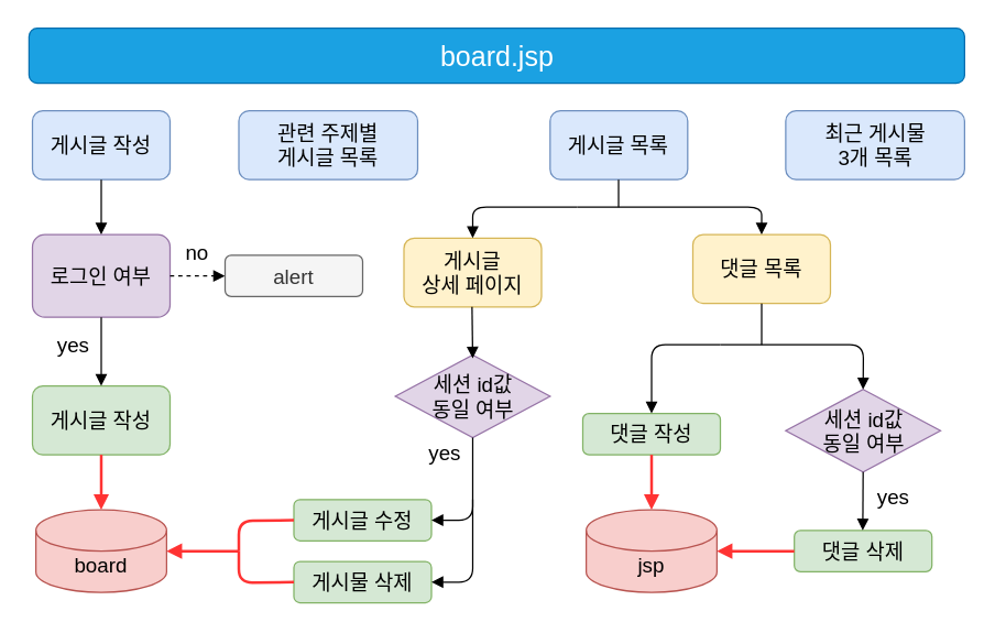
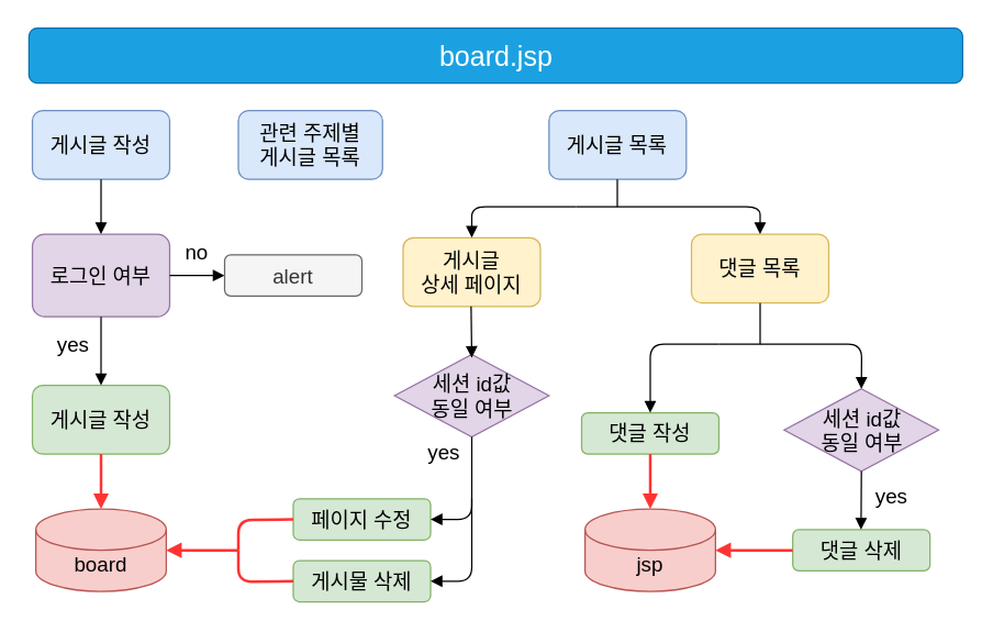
  <mxCell id="0" />
  <mxCell id="1" parent="0" />
  <mxCell id="2" value="board.jsp" style="rounded=1;whiteSpace=wrap;html=1;fontSize=20;fillColor=#1ba1e2;strokeColor=#006EAF;fontColor=#ffffff;" vertex="1" parent="1"><mxGeometry x="20.5" y="20" width="680" height="40" as="geometry" /></mxCell>
  <mxCell id="3" value="게시글 목록" style="rounded=1;whiteSpace=wrap;html=1;fontSize=15;fillColor=#dae8fc;strokeColor=#6c8ebf;" vertex="1" parent="1"><mxGeometry x="399.25" y="80" width="100" height="50" as="geometry" /></mxCell>
  <mxCell id="4" value="게시글 작성" style="rounded=1;whiteSpace=wrap;html=1;fontSize=15;fillColor=#dae8fc;strokeColor=#6c8ebf;" vertex="1" parent="1"><mxGeometry x="23" y="80" width="100" height="50" as="geometry" /></mxCell>
- <mxCell id="5" value="게시글 수정" style="rounded=1;whiteSpace=wrap;html=1;fontSize=15;fillColor=#d5e8d4;strokeColor=#82b366;" vertex="1" parent="1"><mxGeometry x="213" y="362.5" width="100" height="30" as="geometry" /></mxCell>
- <mxCell id="6" value="관련 주제별&lt;br&gt;게시글 목록" style="rounded=1;whiteSpace=wrap;html=1;fontSize=15;fillColor=#dae8fc;strokeColor=#6c8ebf;" vertex="1" parent="1"><mxGeometry x="173" y="80" width="130" height="50" as="geometry" /></mxCell>
+ <mxCell id="5" value="페이지 수정" style="rounded=1;whiteSpace=wrap;html=1;fontSize=15;fillColor=#d5e8d4;strokeColor=#82b366;" vertex="1" parent="1"><mxGeometry x="213" y="362.5" width="100" height="30" as="geometry" /></mxCell>
+ <mxCell id="6" value="관련 주제별&lt;br&gt;게시글 목록" style="rounded=1;whiteSpace=wrap;html=1;fontSize=15;fillColor=#dae8fc;strokeColor=#6c8ebf;" vertex="1" parent="1"><mxGeometry x="173" y="80" width="105" height="50" as="geometry" /></mxCell>
  <mxCell id="7" value="게시물 삭제" style="rounded=1;whiteSpace=wrap;html=1;fontSize=15;fillColor=#d5e8d4;strokeColor=#82b366;" vertex="1" parent="1"><mxGeometry x="213" y="407.5" width="100" height="30" as="geometry" /></mxCell>
  <mxCell id="8" value="댓글 작성" style="rounded=1;whiteSpace=wrap;html=1;fontSize=15;fillColor=#d5e8d4;strokeColor=#82b366;" vertex="1" parent="1"><mxGeometry x="423" y="300" width="100" height="30" as="geometry" /></mxCell>
  <mxCell id="9" value="댓글 삭제" style="rounded=1;whiteSpace=wrap;html=1;fontSize=15;fillColor=#d5e8d4;strokeColor=#82b366;" vertex="1" parent="1"><mxGeometry x="576.75" y="385" width="100" height="30" as="geometry" /></mxCell>
  <mxCell id="10" value="게시글&lt;br&gt;상세 페이지" style="rounded=1;whiteSpace=wrap;html=1;fontSize=15;fillColor=#fff2cc;strokeColor=#d6b656;" vertex="1" parent="1"><mxGeometry x="293" y="172.5" width="100" height="50" as="geometry" /></mxCell>
- <mxCell id="11" value="최근 게시물&lt;br&gt;3개 목록" style="rounded=1;whiteSpace=wrap;html=1;fontSize=15;fillColor=#dae8fc;strokeColor=#6c8ebf;" vertex="1" parent="1"><mxGeometry x="570.5" y="80" width="130" height="50" as="geometry" /></mxCell>
  <mxCell id="12" value="로그인 여부" style="whiteSpace=wrap;html=1;fontSize=15;fillColor=#e1d5e7;strokeColor=#9673a6;rounded=1;" vertex="1" parent="1"><mxGeometry x="23" y="170" width="100" height="60" as="geometry" /></mxCell>
  <mxCell id="13" value="세션 id값&lt;br&gt;동일 여부" style="rhombus;whiteSpace=wrap;html=1;fontSize=15;fillColor=#e1d5e7;strokeColor=#9673a6;" vertex="1" parent="1"><mxGeometry x="286.75" y="257.5" width="112.5" height="60" as="geometry" /></mxCell>
  <mxCell id="14" value="" style="shape=cylinder3;whiteSpace=wrap;html=1;boundedLbl=1;backgroundOutline=1;size=15;fillColor=#f8cecc;strokeColor=#b85450;" vertex="1" parent="1"><mxGeometry x="25.5" y="370" width="95" height="60" as="geometry" /></mxCell>
  <mxCell id="15" value="board" style="text;html=1;fillColor=none;align=center;verticalAlign=middle;whiteSpace=wrap;rounded=0;fontSize=15;" vertex="1" parent="1"><mxGeometry x="63" y="405" width="20" height="10" as="geometry" /></mxCell>
  <mxCell id="16" value="no" style="text;html=1;fillColor=none;align=center;verticalAlign=middle;whiteSpace=wrap;rounded=0;fontSize=15;" vertex="1" parent="1"><mxGeometry x="133" y="172.5" width="20" height="20" as="geometry" /></mxCell>
- <mxCell id="17" value="" style="endArrow=block;html=1;endFill=1;exitX=1;exitY=0.5;exitDx=0;exitDy=0;entryX=0;entryY=0.5;entryDx=0;entryDy=0;dashed=1;" edge="1" parent="1" source="12" target="18"><mxGeometry width="50" height="50" relative="1" as="geometry"><mxPoint x="423" y="200" as="sourcePoint" /><mxPoint x="253" y="200" as="targetPoint" /></mxGeometry></mxCell>
+ <mxCell id="17" value="" style="endArrow=block;html=1;endFill=1;exitX=1;exitY=0.5;exitDx=0;exitDy=0;entryX=0;entryY=0.5;entryDx=0;entryDy=0;" edge="1" parent="1" source="12" target="18"><mxGeometry width="50" height="50" relative="1" as="geometry"><mxPoint x="423" y="200" as="sourcePoint" /><mxPoint x="253" y="200" as="targetPoint" /></mxGeometry></mxCell>
  <mxCell id="18" value="alert" style="rounded=1;whiteSpace=wrap;html=1;fontSize=15;fillColor=#f5f5f5;strokeColor=#666666;fontColor=#333333;" vertex="1" parent="1"><mxGeometry x="163" y="185" width="100" height="30" as="geometry" /></mxCell>
  <mxCell id="19" value="" style="endArrow=block;html=1;endFill=1;exitX=0.5;exitY=1;exitDx=0;exitDy=0;entryX=0.5;entryY=0;entryDx=0;entryDy=0;" edge="1" parent="1" source="4" target="12"><mxGeometry width="50" height="50" relative="1" as="geometry"><mxPoint x="33" y="200" as="sourcePoint" /><mxPoint x="-37" y="200" as="targetPoint" /></mxGeometry></mxCell>
  <mxCell id="20" value="게시글 작성" style="rounded=1;whiteSpace=wrap;html=1;fontSize=15;fillColor=#d5e8d4;strokeColor=#82b366;" vertex="1" parent="1"><mxGeometry x="23" y="280" width="100" height="50" as="geometry" /></mxCell>
  <mxCell id="21" value="" style="endArrow=block;html=1;endFill=1;exitX=0.5;exitY=1;exitDx=0;exitDy=0;entryX=0.5;entryY=0;entryDx=0;entryDy=0;" edge="1" parent="1" source="12" target="20"><mxGeometry width="50" height="50" relative="1" as="geometry"><mxPoint x="83" y="140" as="sourcePoint" /><mxPoint x="83" y="180" as="targetPoint" /></mxGeometry></mxCell>
  <mxCell id="22" value="" style="endArrow=block;html=1;endFill=1;exitX=0.5;exitY=1;exitDx=0;exitDy=0;entryX=0.5;entryY=0;entryDx=0;entryDy=0;entryPerimeter=0;strokeColor=#FF3333;strokeWidth=2;" edge="1" parent="1" source="20" target="14"><mxGeometry width="50" height="50" relative="1" as="geometry"><mxPoint x="83" y="260" as="sourcePoint" /><mxPoint x="83" y="290" as="targetPoint" /></mxGeometry></mxCell>
  <mxCell id="23" value="yes" style="text;html=1;fillColor=none;align=center;verticalAlign=middle;whiteSpace=wrap;rounded=0;fontSize=15;" vertex="1" parent="1"><mxGeometry x="43" y="240" width="20" height="20" as="geometry" /></mxCell>
  <mxCell id="24" value="댓글 목록" style="rounded=1;whiteSpace=wrap;html=1;fontSize=15;fillColor=#fff2cc;strokeColor=#d6b656;" vertex="1" parent="1"><mxGeometry x="503" y="170" width="100" height="50" as="geometry" /></mxCell>
  <mxCell id="25" value="yes" style="text;html=1;fillColor=none;align=center;verticalAlign=middle;whiteSpace=wrap;rounded=0;fontSize=15;" vertex="1" parent="1"><mxGeometry x="313" y="317.5" width="20" height="20" as="geometry" /></mxCell>
  <mxCell id="26" value="세션 id값&lt;br&gt;동일 여부" style="rhombus;whiteSpace=wrap;html=1;fontSize=15;fillColor=#e1d5e7;strokeColor=#9673a6;" vertex="1" parent="1"><mxGeometry x="570.5" y="282.5" width="112.5" height="60" as="geometry" /></mxCell>
  <mxCell id="27" value="" style="endArrow=block;html=1;endFill=1;exitX=0.5;exitY=1;exitDx=0;exitDy=0;entryX=1;entryY=0.5;entryDx=0;entryDy=0;" edge="1" parent="1" source="13" target="5"><mxGeometry width="50" height="50" relative="1" as="geometry"><mxPoint x="-7" y="122.5" as="sourcePoint" /><mxPoint x="-7" y="162.5" as="targetPoint" /><Array as="points"><mxPoint x="343" y="377.5" /></Array></mxGeometry></mxCell>
  <mxCell id="28" value="" style="endArrow=block;html=1;endFill=1;exitX=0.5;exitY=1;exitDx=0;exitDy=0;entryX=1;entryY=0.5;entryDx=0;entryDy=0;" edge="1" parent="1"><mxGeometry width="50" height="50" relative="1" as="geometry"><mxPoint x="343" y="362.5" as="sourcePoint" /><mxPoint x="313" y="422.5" as="targetPoint" /><Array as="points"><mxPoint x="343" y="422.5" /></Array></mxGeometry></mxCell>
  <mxCell id="29" value="yes" style="text;html=1;fillColor=none;align=center;verticalAlign=middle;whiteSpace=wrap;rounded=0;fontSize=15;" vertex="1" parent="1"><mxGeometry x="638.5" y="350" width="20" height="20" as="geometry" /></mxCell>
  <mxCell id="30" value="" style="endArrow=block;html=1;endFill=1;exitX=0.5;exitY=1;exitDx=0;exitDy=0;" edge="1" parent="1" source="26"><mxGeometry width="50" height="50" relative="1" as="geometry"><mxPoint x="540.5" y="355" as="sourcePoint" /><mxPoint x="626.5" y="385" as="targetPoint" /></mxGeometry></mxCell>
  <mxCell id="31" value="" style="endArrow=none;html=1;endFill=0;exitX=0;exitY=0.5;exitDx=0;exitDy=0;strokeColor=#FF3333;strokeWidth=2;" edge="1" parent="1" source="5"><mxGeometry width="50" height="50" relative="1" as="geometry"><mxPoint x="83" y="340" as="sourcePoint" /><mxPoint x="173" y="400" as="targetPoint" /><Array as="points"><mxPoint x="173" y="378" /></Array></mxGeometry></mxCell>
  <mxCell id="32" value="" style="endArrow=none;html=1;endFill=0;exitX=0;exitY=0.5;exitDx=0;exitDy=0;strokeColor=#FF3333;strokeWidth=2;" edge="1" parent="1" source="7"><mxGeometry width="50" height="50" relative="1" as="geometry"><mxPoint x="223" y="387.5" as="sourcePoint" /><mxPoint x="173" y="400" as="targetPoint" /><Array as="points"><mxPoint x="173" y="423" /></Array></mxGeometry></mxCell>
  <mxCell id="33" value="" style="endArrow=block;html=1;endFill=1;entryX=1;entryY=0.5;entryDx=0;entryDy=0;entryPerimeter=0;strokeColor=#FF3333;strokeWidth=2;" edge="1" parent="1" target="14"><mxGeometry width="50" height="50" relative="1" as="geometry"><mxPoint x="173" y="400" as="sourcePoint" /><mxPoint x="83" y="380" as="targetPoint" /></mxGeometry></mxCell>
  <mxCell id="34" value="" style="shape=cylinder3;whiteSpace=wrap;html=1;boundedLbl=1;backgroundOutline=1;size=15;fillColor=#f8cecc;strokeColor=#b85450;" vertex="1" parent="1"><mxGeometry x="425.5" y="370" width="95" height="60" as="geometry" /></mxCell>
  <mxCell id="35" value="jsp" style="text;html=1;fillColor=none;align=center;verticalAlign=middle;whiteSpace=wrap;rounded=0;fontSize=15;" vertex="1" parent="1"><mxGeometry x="463" y="405" width="20" height="10" as="geometry" /></mxCell>
  <mxCell id="36" value="" style="endArrow=block;html=1;endFill=1;exitX=0.5;exitY=1;exitDx=0;exitDy=0;strokeColor=#FF3333;strokeWidth=2;entryX=0.5;entryY=0;entryDx=0;entryDy=0;entryPerimeter=0;" edge="1" parent="1" source="8" target="34"><mxGeometry width="50" height="50" relative="1" as="geometry"><mxPoint x="83" y="340" as="sourcePoint" /><mxPoint x="473" y="360" as="targetPoint" /></mxGeometry></mxCell>
  <mxCell id="37" value="" style="endArrow=block;html=1;endFill=1;exitX=0.5;exitY=1;exitDx=0;exitDy=0;" edge="1" parent="1"><mxGeometry width="50" height="50" relative="1" as="geometry"><mxPoint x="342.5" y="222.5" as="sourcePoint" /><mxPoint x="343" y="260" as="targetPoint" /></mxGeometry></mxCell>
  <mxCell id="38" value="" style="endArrow=none;html=1;endFill=0;exitX=0.5;exitY=1;exitDx=0;exitDy=0;" edge="1" parent="1" source="24"><mxGeometry width="50" height="50" relative="1" as="geometry"><mxPoint x="513" y="233" as="sourcePoint" /><mxPoint x="553" y="250" as="targetPoint" /></mxGeometry></mxCell>
  <mxCell id="39" value="" style="endArrow=block;html=1;endFill=1;entryX=0.5;entryY=0;entryDx=0;entryDy=0;" edge="1" parent="1" target="8"><mxGeometry width="50" height="50" relative="1" as="geometry"><mxPoint x="523" y="250" as="sourcePoint" /><mxPoint x="533" y="260" as="targetPoint" /><Array as="points"><mxPoint x="473" y="250" /></Array></mxGeometry></mxCell>
  <mxCell id="40" value="" style="endArrow=block;html=1;endFill=1;entryX=0.5;entryY=0;entryDx=0;entryDy=0;" edge="1" parent="1" target="26"><mxGeometry width="50" height="50" relative="1" as="geometry"><mxPoint x="523" y="250" as="sourcePoint" /><mxPoint x="483" y="282.5" as="targetPoint" /><Array as="points"><mxPoint x="627" y="250" /></Array></mxGeometry></mxCell>
  <mxCell id="41" value="" style="endArrow=block;html=1;endFill=1;exitX=0;exitY=0.5;exitDx=0;exitDy=0;strokeColor=#FF3333;strokeWidth=2;entryX=1;entryY=0.5;entryDx=0;entryDy=0;entryPerimeter=0;" edge="1" parent="1" source="9" target="34"><mxGeometry width="50" height="50" relative="1" as="geometry"><mxPoint x="483" y="340" as="sourcePoint" /><mxPoint x="483" y="380" as="targetPoint" /></mxGeometry></mxCell>
  <mxCell id="42" value="" style="endArrow=none;html=1;endFill=0;exitX=0.5;exitY=1;exitDx=0;exitDy=0;" edge="1" parent="1"><mxGeometry width="50" height="50" relative="1" as="geometry"><mxPoint x="449" y="130" as="sourcePoint" /><mxPoint x="449" y="150" as="targetPoint" /></mxGeometry></mxCell>
  <mxCell id="43" value="" style="endArrow=block;html=1;endFill=1;entryX=0.5;entryY=0;entryDx=0;entryDy=0;" edge="1" parent="1" target="10"><mxGeometry width="50" height="50" relative="1" as="geometry"><mxPoint x="419" y="150" as="sourcePoint" /><mxPoint x="369" y="210" as="targetPoint" /><Array as="points"><mxPoint x="343" y="150" /></Array></mxGeometry></mxCell>
  <mxCell id="44" value="" style="endArrow=block;html=1;endFill=1;entryX=0.5;entryY=0;entryDx=0;entryDy=0;" edge="1" parent="1" target="24"><mxGeometry width="50" height="50" relative="1" as="geometry"><mxPoint x="419" y="150" as="sourcePoint" /><mxPoint x="522.75" y="182.5" as="targetPoint" /><Array as="points"><mxPoint x="553" y="150" /></Array></mxGeometry></mxCell>
